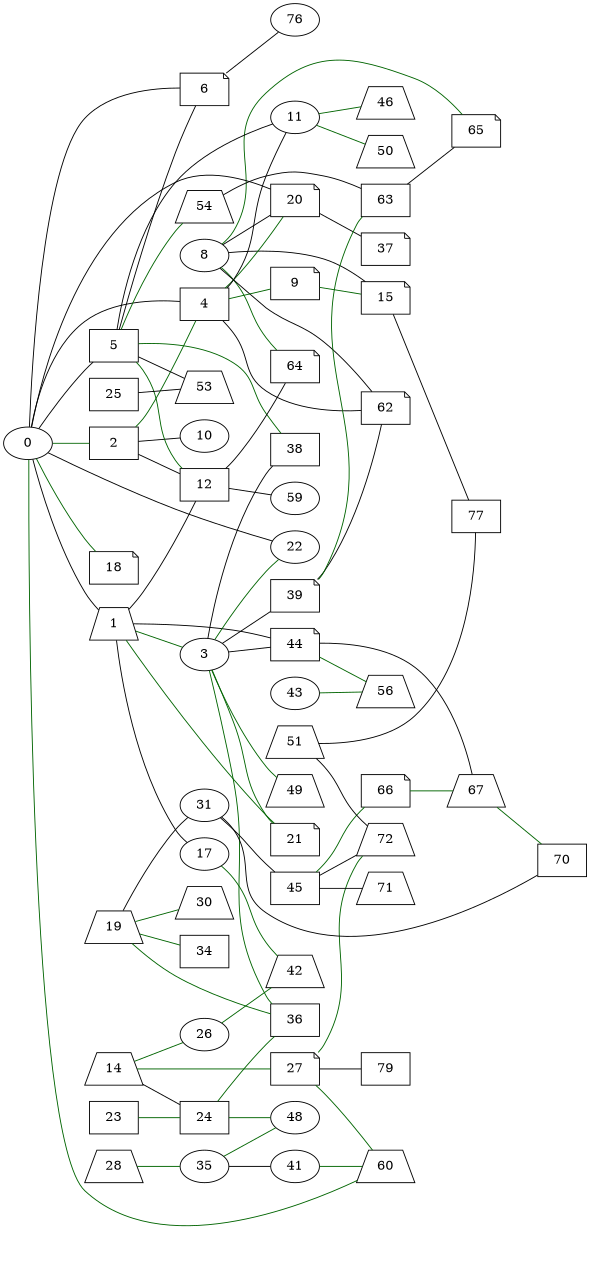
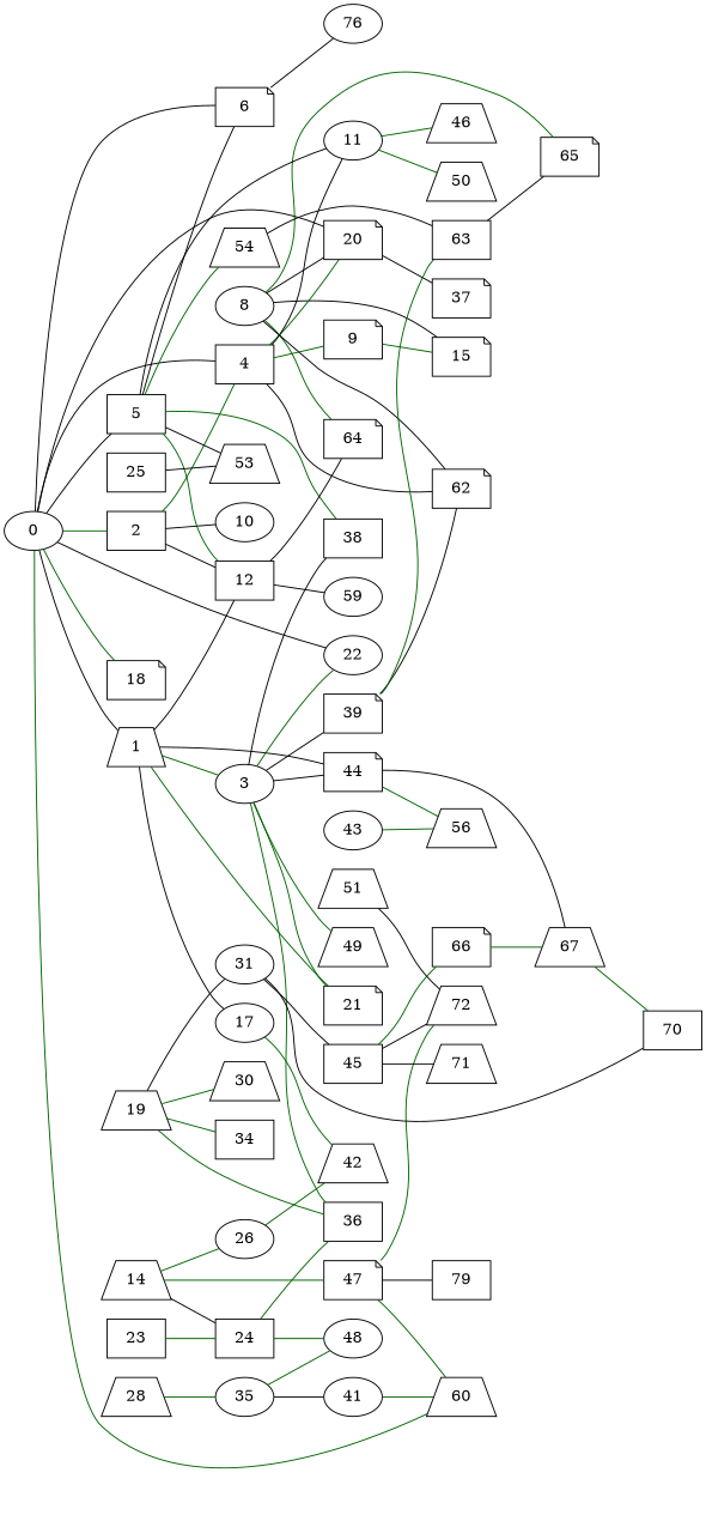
  graph {
    rankdir=LR
    node [shape=trapezium]
    edge [color=black]
    8 [shape=ellipse]
    15 [shape=note]
    20 [shape=note]
    64 [shape=note]
    65 [shape=note]
    62 [shape=note]
-   77 [shape=box]
    37 [shape=note]
    0 [shape=ellipse]
    1
    18 [shape=note]
    2 [shape=box]
    60
    4 [shape=box]
    5 [shape=box]
    22 [shape=ellipse]
    6 [shape=note]
    3 [shape=ellipse]
    44 [shape=note]
    12 [shape=box]
    17 [shape=ellipse]
    21 [shape=note]
    10 [shape=ellipse]
    9 [shape=note]
    11 [shape=ellipse]
    38 [shape=box]
    54
    53
    n29 [label=76 shape=ellipse]
    49
    36 [shape=box]
    39 [shape=note]
    56
    67
    59 [shape=ellipse]
    42
    46
    50
    23 [shape=box]
    24 [shape=box]
    63 [shape=box]
    70 [shape=box]
    48 [shape=ellipse]
    14
    26 [shape=ellipse]
-   27 [shape=note]
+   27 [shape=note label=47]
    72
    79 [shape=box]
    19
    30
    n51 [label=31 shape=ellipse]
    34 [shape=box]
    45 [shape=box]
    71
    66 [shape=note]
    25 [shape=box]
    35 [shape=ellipse]
    28
    41 [shape=ellipse]
    43 [shape=ellipse]
    51
    8 -- 15
    8 -- 20
    8 -- 64 [color=darkgreen]
    8 -- 65 [color=darkgreen]
    8 -- 62
-   15 -- 77
    20 -- 37
    0 -- 20
    0 -- 1
    0 -- 18 [color=darkgreen]
    0 -- 2 [color=darkgreen]
    0 -- 60 [color=darkgreen]
    0 -- 4
    0 -- 5
    0 -- 22
    0 -- 6
    1 -- 3 [color=darkgreen]
    1 -- 44
    1 -- 12
    1 -- 17
    1 -- 21 [color=darkgreen]
    2 -- 4 [color=darkgreen]
    2 -- 12
    2 -- 10
    4 -- 20 [color=darkgreen]
    4 -- 62
    4 -- 9 [color=darkgreen]
    4 -- 11
    5 -- 6
    5 -- 12 [color=darkgreen]
    5 -- 11
    5 -- 38 [color=darkgreen]
    5 -- 54 [color=darkgreen]
    5 -- 53
    6 -- n29
    3 -- 22 [color=darkgreen]
    3 -- 44
    3 -- 21 [color=darkgreen]
    3 -- 38
    3 -- 49 [color=darkgreen]
    3 -- 36 [color=darkgreen]
    3 -- 39
    44 -- 56 [color=darkgreen]
    44 -- 67
    12 -- 64
    12 -- 59
    17 -- 42 [color=darkgreen]
    9 -- 15 [color=darkgreen]
    11 -- 46 [color=darkgreen]
    11 -- 50 [color=darkgreen]
    54 -- 63
    39 -- 62
    39 -- 63 [color=darkgreen]
    67 -- 70 [color=darkgreen]
    23 -- 24 [color=darkgreen]
    24 -- 36 [color=darkgreen]
    24 -- 48 [color=darkgreen]
    63 -- 65
    14 -- 24
    14 -- 26 [color=darkgreen]
    14 -- 27 [color=darkgreen]
    26 -- 42 [color=darkgreen]
    27 -- 60 [color=darkgreen]
    27 -- 72 [color=darkgreen]
    27 -- 79
    19 -- 36 [color=darkgreen]
    19 -- 30 [color=darkgreen]
    19 -- n51
    19 -- 34 [color=darkgreen]
    n51 -- 70
    n51 -- 45
    45 -- 72
    45 -- 71
    45 -- 66 [color=darkgreen]
    66 -- 67 [color=darkgreen]
    25 -- 53
    35 -- 48 [color=darkgreen]
    35 -- 41
    28 -- 35 [color=darkgreen]
    41 -- 60 [color=darkgreen]
    43 -- 56 [color=darkgreen]
-   51 -- 77
    51 -- 72
  }
